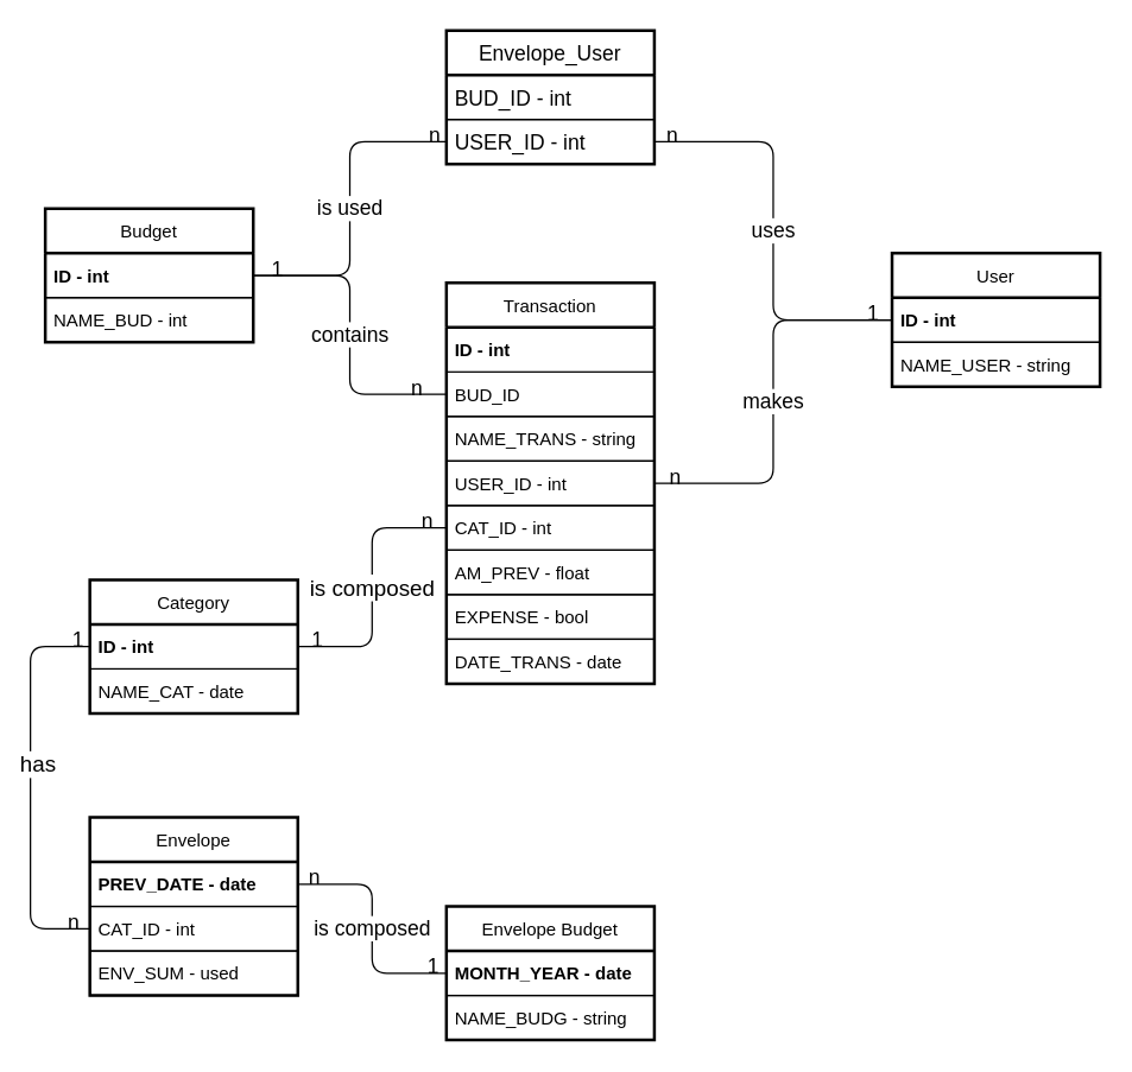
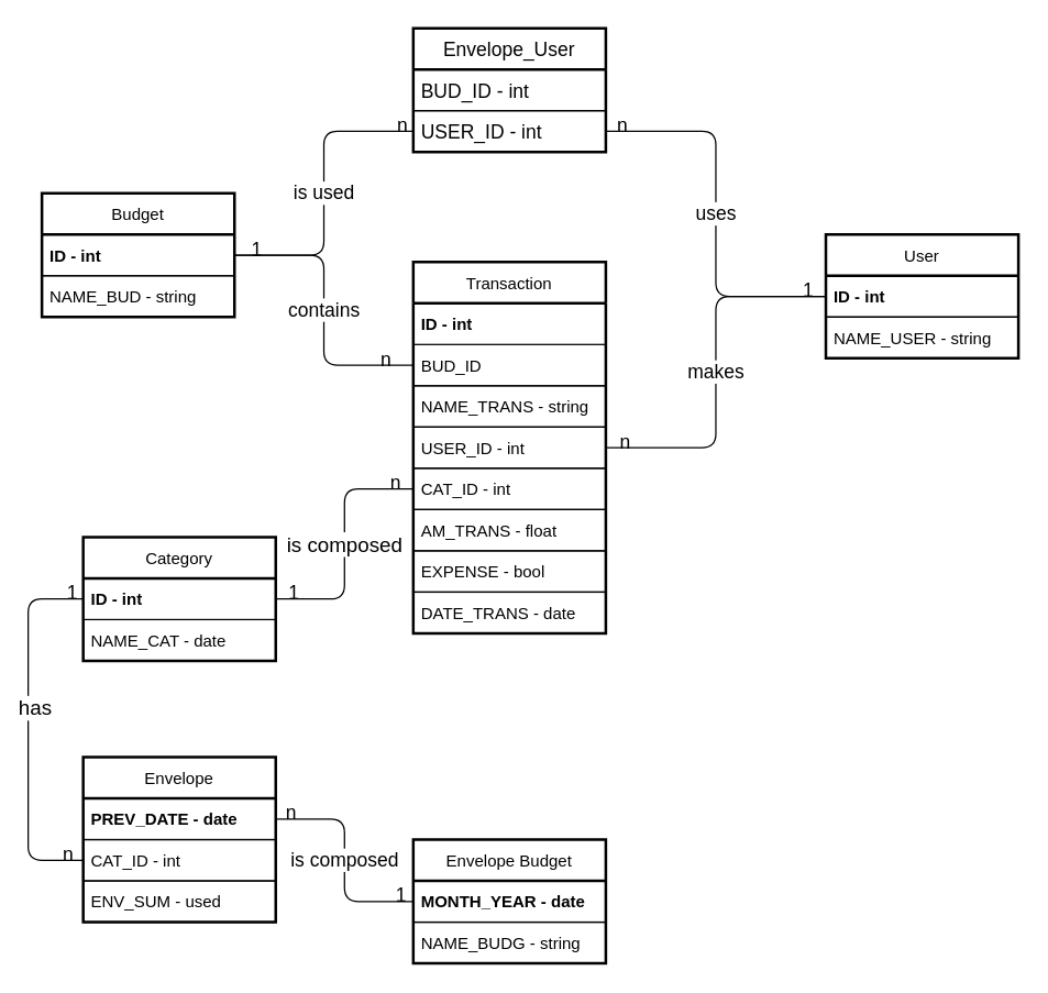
  <mxCell id="0" />
  <mxCell id="1" parent="0" />
  <mxCell id="2" value="Category" style="swimlane;fontStyle=0;childLayout=stackLayout;horizontal=1;startSize=30;horizontalStack=0;resizeParent=1;resizeParentMax=0;resizeLast=0;collapsible=1;marginBottom=0;strokeWidth=2;" parent="1" vertex="1"><mxGeometry x="60" y="390" width="140" height="90" as="geometry" /></mxCell>
  <mxCell id="3" value="ID - int" style="text;strokeColor=none;fillColor=none;align=left;verticalAlign=middle;spacingLeft=4;spacingRight=4;overflow=hidden;points=[[0,0.5],[1,0.5]];portConstraint=eastwest;rotatable=0;fontStyle=1" parent="2" vertex="1"><mxGeometry y="30" width="140" height="30" as="geometry" /></mxCell>
  <mxCell id="4" value="NAME_CAT - date" style="text;strokeColor=default;fillColor=none;align=left;verticalAlign=middle;spacingLeft=4;spacingRight=4;overflow=hidden;points=[[0,0.5],[1,0.5]];portConstraint=eastwest;rotatable=0;perimeterSpacing=0;" parent="2" vertex="1"><mxGeometry y="60" width="140" height="30" as="geometry" /></mxCell>
  <mxCell id="5" value="Transaction" style="swimlane;fontStyle=0;childLayout=stackLayout;horizontal=1;startSize=30;horizontalStack=0;resizeParent=1;resizeParentMax=0;resizeLast=0;collapsible=1;marginBottom=0;strokeWidth=2;" parent="1" vertex="1"><mxGeometry x="300" y="190" width="140" height="270" as="geometry" /></mxCell>
  <mxCell id="6" value="ID - int" style="text;strokeColor=none;fillColor=none;align=left;verticalAlign=middle;spacingLeft=4;spacingRight=4;overflow=hidden;points=[[0,0.5],[1,0.5]];portConstraint=eastwest;rotatable=0;fontStyle=1;strokeWidth=1;" parent="5" vertex="1"><mxGeometry y="30" width="140" height="30" as="geometry" /></mxCell>
  <mxCell id="7" value="BUD_ID" style="text;strokeColor=default;fillColor=none;align=left;verticalAlign=middle;spacingLeft=4;spacingRight=4;overflow=hidden;points=[[0,0.5],[1,0.5]];portConstraint=eastwest;rotatable=0;fontStyle=0;strokeWidth=1;" parent="5" vertex="1"><mxGeometry y="60" width="140" height="30" as="geometry" /></mxCell>
  <mxCell id="8" value="NAME_TRANS - string" style="text;strokeColor=default;fillColor=none;align=left;verticalAlign=middle;spacingLeft=4;spacingRight=4;overflow=hidden;points=[[0,0.5],[1,0.5]];portConstraint=eastwest;rotatable=0;strokeWidth=1;" parent="5" vertex="1"><mxGeometry y="90" width="140" height="30" as="geometry" /></mxCell>
  <mxCell id="9" value="USER_ID - int" style="text;strokeColor=default;fillColor=none;align=left;verticalAlign=middle;spacingLeft=4;spacingRight=4;overflow=hidden;points=[[0,0.5],[1,0.5]];portConstraint=eastwest;rotatable=0;strokeWidth=1;" parent="5" vertex="1"><mxGeometry y="120" width="140" height="30" as="geometry" /></mxCell>
  <mxCell id="10" value="CAT_ID - int" style="text;strokeColor=default;fillColor=none;align=left;verticalAlign=middle;spacingLeft=4;spacingRight=4;overflow=hidden;points=[[0,0.5],[1,0.5]];portConstraint=eastwest;rotatable=0;" parent="5" vertex="1"><mxGeometry y="150" width="140" height="30" as="geometry" /></mxCell>
- <mxCell id="11" value="AM_PREV - float" style="text;strokeColor=default;fillColor=none;align=left;verticalAlign=middle;spacingLeft=4;spacingRight=4;overflow=hidden;points=[[0,0.5],[1,0.5]];portConstraint=eastwest;rotatable=0;" parent="5" vertex="1"><mxGeometry y="180" width="140" height="30" as="geometry" /></mxCell>
+ <mxCell id="11" value="AM_TRANS - float" style="text;strokeColor=default;fillColor=none;align=left;verticalAlign=middle;spacingLeft=4;spacingRight=4;overflow=hidden;points=[[0,0.5],[1,0.5]];portConstraint=eastwest;rotatable=0;" parent="5" vertex="1"><mxGeometry y="180" width="140" height="30" as="geometry" /></mxCell>
  <mxCell id="12" value="EXPENSE - bool" style="text;strokeColor=default;fillColor=none;align=left;verticalAlign=middle;spacingLeft=4;spacingRight=4;overflow=hidden;points=[[0,0.5],[1,0.5]];portConstraint=eastwest;rotatable=0;" parent="5" vertex="1"><mxGeometry y="210" width="140" height="30" as="geometry" /></mxCell>
  <mxCell id="13" value="DATE_TRANS - date" style="text;strokeColor=default;fillColor=none;align=left;verticalAlign=middle;spacingLeft=4;spacingRight=4;overflow=hidden;points=[[0,0.5],[1,0.5]];portConstraint=eastwest;rotatable=0;" vertex="1" parent="5"><mxGeometry y="240" width="140" height="30" as="geometry" /></mxCell>
  <mxCell id="14" value="Budget" style="swimlane;fontStyle=0;childLayout=stackLayout;horizontal=1;startSize=30;horizontalStack=0;resizeParent=1;resizeParentMax=0;resizeLast=0;collapsible=1;marginBottom=0;strokeColor=default;strokeWidth=2;" parent="1" vertex="1"><mxGeometry x="30" y="140" width="140" height="90" as="geometry" /></mxCell>
  <mxCell id="15" value="ID - int" style="text;strokeColor=default;fillColor=none;align=left;verticalAlign=middle;spacingLeft=4;spacingRight=4;overflow=hidden;points=[[0,0.5],[1,0.5]];portConstraint=eastwest;rotatable=0;fontStyle=1" parent="14" vertex="1"><mxGeometry y="30" width="140" height="30" as="geometry" /></mxCell>
- <mxCell id="16" value="NAME_BUD - int" style="text;strokeColor=default;fillColor=none;align=left;verticalAlign=middle;spacingLeft=4;spacingRight=4;overflow=hidden;points=[[0,0.5],[1,0.5]];portConstraint=eastwest;rotatable=0;" parent="14" vertex="1"><mxGeometry y="60" width="140" height="30" as="geometry" /></mxCell>
+ <mxCell id="16" value="NAME_BUD - string" style="text;strokeColor=default;fillColor=none;align=left;verticalAlign=middle;spacingLeft=4;spacingRight=4;overflow=hidden;points=[[0,0.5],[1,0.5]];portConstraint=eastwest;rotatable=0;" parent="14" vertex="1"><mxGeometry y="60" width="140" height="30" as="geometry" /></mxCell>
  <mxCell id="17" value="User" style="swimlane;fontStyle=0;childLayout=stackLayout;horizontal=1;startSize=30;horizontalStack=0;resizeParent=1;resizeParentMax=0;resizeLast=0;collapsible=1;marginBottom=0;strokeColor=default;strokeWidth=2;" parent="1" vertex="1"><mxGeometry x="600" y="170" width="140" height="90" as="geometry" /></mxCell>
  <mxCell id="18" value="ID - int" style="text;strokeColor=default;fillColor=none;align=left;verticalAlign=middle;spacingLeft=4;spacingRight=4;overflow=hidden;points=[[0,0.5],[1,0.5]];portConstraint=eastwest;rotatable=0;fontStyle=1" parent="17" vertex="1"><mxGeometry y="30" width="140" height="30" as="geometry" /></mxCell>
  <mxCell id="19" value="NAME_USER - string" style="text;strokeColor=default;fillColor=none;align=left;verticalAlign=middle;spacingLeft=4;spacingRight=4;overflow=hidden;points=[[0,0.5],[1,0.5]];portConstraint=eastwest;rotatable=0;" parent="17" vertex="1"><mxGeometry y="60" width="140" height="30" as="geometry" /></mxCell>
  <mxCell id="20" value="&lt;font style=&quot;font-size: 14px&quot;&gt;makes&lt;/font&gt;" style="edgeStyle=orthogonalEdgeStyle;rounded=1;html=1;exitX=1;exitY=0.5;exitDx=0;exitDy=0;entryX=0;entryY=0.5;entryDx=0;entryDy=0;endArrow=none;endFill=0;" parent="1" source="9" target="18" edge="1"><mxGeometry relative="1" as="geometry" /></mxCell>
  <mxCell id="21" value="n" style="edgeLabel;html=1;align=center;verticalAlign=middle;resizable=0;points=[];fontSize=14;labelBackgroundColor=none;" parent="20" vertex="1" connectable="0"><mxGeometry x="-0.906" y="-1" relative="1" as="geometry"><mxPoint y="-6" as="offset" /></mxGeometry></mxCell>
  <mxCell id="22" value="1" style="edgeLabel;html=1;align=center;verticalAlign=middle;resizable=0;points=[];fontSize=14;labelBackgroundColor=none;" parent="20" vertex="1" connectable="0"><mxGeometry x="0.899" y="-2" relative="1" as="geometry"><mxPoint y="-7" as="offset" /></mxGeometry></mxCell>
  <mxCell id="23" value="&lt;font style=&quot;font-size: 15px&quot;&gt;is composed&lt;/font&gt;" style="edgeStyle=orthogonalEdgeStyle;rounded=1;html=1;exitX=0;exitY=0.5;exitDx=0;exitDy=0;entryX=1;entryY=0.5;entryDx=0;entryDy=0;endArrow=none;endFill=0;" parent="1" source="10" target="3" edge="1"><mxGeometry relative="1" as="geometry" /></mxCell>
  <mxCell id="24" value="1" style="edgeLabel;html=1;align=center;verticalAlign=middle;resizable=0;points=[];fontSize=14;labelBackgroundColor=none;" parent="23" vertex="1" connectable="0"><mxGeometry x="0.864" y="2" relative="1" as="geometry"><mxPoint y="-7" as="offset" /></mxGeometry></mxCell>
  <mxCell id="25" value="n" style="edgeLabel;html=1;align=center;verticalAlign=middle;resizable=0;points=[];fontSize=14;labelBackgroundColor=none;" parent="23" vertex="1" connectable="0"><mxGeometry x="-0.836" y="2" relative="1" as="geometry"><mxPoint x="1" y="-7" as="offset" /></mxGeometry></mxCell>
  <mxCell id="26" value="contains" style="edgeStyle=orthogonalEdgeStyle;rounded=1;html=1;fontSize=14;endArrow=none;endFill=0;" parent="1" source="15" target="7" edge="1"><mxGeometry relative="1" as="geometry" /></mxCell>
  <mxCell id="27" value="1" style="edgeLabel;html=1;align=center;verticalAlign=middle;resizable=0;points=[];fontSize=14;labelBackgroundColor=none;" parent="26" vertex="1" connectable="0"><mxGeometry x="-0.842" y="-2" relative="1" as="geometry"><mxPoint x="-2" y="-7" as="offset" /></mxGeometry></mxCell>
  <mxCell id="28" value="n" style="edgeLabel;html=1;align=center;verticalAlign=middle;resizable=0;points=[];fontSize=14;labelBackgroundColor=none;" parent="26" vertex="1" connectable="0"><mxGeometry x="0.798" relative="1" as="geometry"><mxPoint y="-5" as="offset" /></mxGeometry></mxCell>
  <mxCell id="29" value="is used" style="edgeStyle=orthogonalEdgeStyle;rounded=1;html=1;entryX=1;entryY=0.5;entryDx=0;entryDy=0;fontSize=14;endArrow=none;endFill=0;exitX=0;exitY=0.5;exitDx=0;exitDy=0;" parent="1" source="33" target="15" edge="1"><mxGeometry relative="1" as="geometry" /></mxCell>
  <mxCell id="30" value="n" style="edgeLabel;html=1;align=center;verticalAlign=middle;resizable=0;points=[];fontSize=14;labelBackgroundColor=none;" parent="29" vertex="1" connectable="0"><mxGeometry x="-0.944" y="-1" relative="1" as="geometry"><mxPoint x="-3" y="-4" as="offset" /></mxGeometry></mxCell>
  <mxCell id="31" value="Envelope_User" style="swimlane;fontStyle=0;childLayout=stackLayout;horizontal=1;startSize=30;horizontalStack=0;resizeParent=1;resizeParentMax=0;resizeLast=0;collapsible=1;marginBottom=0;fontSize=14;strokeColor=default;strokeWidth=2;" parent="1" vertex="1"><mxGeometry x="300" y="20" width="140" height="90" as="geometry" /></mxCell>
  <mxCell id="32" value="BUD_ID - int" style="text;strokeColor=default;fillColor=none;align=left;verticalAlign=middle;spacingLeft=4;spacingRight=4;overflow=hidden;points=[[0,0.5],[1,0.5]];portConstraint=eastwest;rotatable=0;fontSize=14;" parent="31" vertex="1"><mxGeometry y="30" width="140" height="30" as="geometry" /></mxCell>
  <mxCell id="33" value="USER_ID - int" style="text;strokeColor=default;fillColor=none;align=left;verticalAlign=middle;spacingLeft=4;spacingRight=4;overflow=hidden;points=[[0,0.5],[1,0.5]];portConstraint=eastwest;rotatable=0;fontSize=14;" parent="31" vertex="1"><mxGeometry y="60" width="140" height="30" as="geometry" /></mxCell>
  <mxCell id="34" value="uses" style="edgeStyle=orthogonalEdgeStyle;rounded=1;html=1;entryX=0;entryY=0.5;entryDx=0;entryDy=0;fontSize=14;endArrow=none;endFill=0;" parent="1" source="33" target="18" edge="1"><mxGeometry relative="1" as="geometry" /></mxCell>
  <mxCell id="35" value="n" style="edgeLabel;html=1;align=center;verticalAlign=middle;resizable=0;points=[];fontSize=14;labelBackgroundColor=none;" parent="34" vertex="1" connectable="0"><mxGeometry x="-0.924" y="1" relative="1" as="geometry"><mxPoint y="-4" as="offset" /></mxGeometry></mxCell>
  <mxCell id="36" value="Envelope Budget" style="swimlane;fontStyle=0;childLayout=stackLayout;horizontal=1;startSize=30;horizontalStack=0;resizeParent=1;resizeParentMax=0;resizeLast=0;collapsible=1;marginBottom=0;strokeWidth=2;" vertex="1" parent="1"><mxGeometry x="300" y="610" width="140" height="90" as="geometry" /></mxCell>
  <mxCell id="37" value="MONTH_YEAR - date" style="text;strokeColor=default;fillColor=none;align=left;verticalAlign=middle;spacingLeft=4;spacingRight=4;overflow=hidden;points=[[0,0.5],[1,0.5]];portConstraint=eastwest;rotatable=0;fontStyle=1" vertex="1" parent="36"><mxGeometry y="30" width="140" height="30" as="geometry" /></mxCell>
  <mxCell id="38" value="NAME_BUDG - string" style="text;strokeColor=default;fillColor=none;align=left;verticalAlign=middle;spacingLeft=4;spacingRight=4;overflow=hidden;points=[[0,0.5],[1,0.5]];portConstraint=eastwest;rotatable=0;" vertex="1" parent="36"><mxGeometry y="60" width="140" height="30" as="geometry" /></mxCell>
  <mxCell id="39" value="Envelope" style="swimlane;fontStyle=0;childLayout=stackLayout;horizontal=1;startSize=30;horizontalStack=0;resizeParent=1;resizeParentMax=0;resizeLast=0;collapsible=1;marginBottom=0;strokeWidth=2;" vertex="1" parent="1"><mxGeometry x="60" y="550" width="140" height="120" as="geometry" /></mxCell>
  <mxCell id="40" value="PREV_DATE - date" style="text;strokeColor=default;fillColor=none;align=left;verticalAlign=middle;spacingLeft=4;spacingRight=4;overflow=hidden;points=[[0,0.5],[1,0.5]];portConstraint=eastwest;rotatable=0;fontStyle=1" vertex="1" parent="39"><mxGeometry y="30" width="140" height="30" as="geometry" /></mxCell>
  <mxCell id="41" value="CAT_ID - int" style="text;strokeColor=default;fillColor=none;align=left;verticalAlign=middle;spacingLeft=4;spacingRight=4;overflow=hidden;points=[[0,0.5],[1,0.5]];portConstraint=eastwest;rotatable=0;" vertex="1" parent="39"><mxGeometry y="60" width="140" height="30" as="geometry" /></mxCell>
  <mxCell id="42" value="ENV_SUM - used" style="text;strokeColor=default;fillColor=none;align=left;verticalAlign=middle;spacingLeft=4;spacingRight=4;overflow=hidden;points=[[0,0.5],[1,0.5]];portConstraint=eastwest;rotatable=0;" vertex="1" parent="39"><mxGeometry y="90" width="140" height="30" as="geometry" /></mxCell>
  <mxCell id="43" style="edgeStyle=orthogonalEdgeStyle;html=1;exitX=1;exitY=0.5;exitDx=0;exitDy=0;entryX=0;entryY=0.5;entryDx=0;entryDy=0;endArrow=none;endFill=0;strokeColor=none;" edge="1" parent="1" source="40" target="36"><mxGeometry relative="1" as="geometry" /></mxCell>
  <mxCell id="44" value="&lt;font style=&quot;font-size: 14px&quot;&gt;is composed&lt;/font&gt;" style="edgeStyle=orthogonalEdgeStyle;html=1;exitX=1;exitY=0.5;exitDx=0;exitDy=0;entryX=0;entryY=0.5;entryDx=0;entryDy=0;endArrow=none;endFill=0;" edge="1" parent="1" source="40" target="36"><mxGeometry relative="1" as="geometry" /></mxCell>
  <mxCell id="45" value="1" style="edgeLabel;html=1;align=center;verticalAlign=middle;resizable=0;points=[];fontSize=14;labelBackgroundColor=none;" vertex="1" connectable="0" parent="44"><mxGeometry x="0.885" relative="1" as="geometry"><mxPoint x="-1" y="-5" as="offset" /></mxGeometry></mxCell>
  <mxCell id="46" value="n" style="edgeLabel;html=1;align=center;verticalAlign=middle;resizable=0;points=[];fontSize=14;labelBackgroundColor=none;" vertex="1" connectable="0" parent="44"><mxGeometry x="-0.92" y="-1" relative="1" as="geometry"><mxPoint x="4" y="-6" as="offset" /></mxGeometry></mxCell>
  <mxCell id="47" style="edgeStyle=orthogonalEdgeStyle;html=1;exitX=0;exitY=0.5;exitDx=0;exitDy=0;entryX=0;entryY=0.5;entryDx=0;entryDy=0;endArrow=none;endFill=0;" edge="1" parent="1" source="41" target="2"><mxGeometry relative="1" as="geometry"><Array as="points"><mxPoint x="20" y="625" /><mxPoint x="20" y="435" /></Array></mxGeometry></mxCell>
  <mxCell id="48" value="n" style="edgeLabel;html=1;align=center;verticalAlign=middle;resizable=0;points=[];fontSize=14;labelBackgroundColor=none;" vertex="1" connectable="0" parent="47"><mxGeometry x="-0.912" y="1" relative="1" as="geometry"><mxPoint y="-6" as="offset" /></mxGeometry></mxCell>
  <mxCell id="49" value="1" style="edgeLabel;html=1;align=center;verticalAlign=middle;resizable=0;points=[];fontSize=14;labelBackgroundColor=none;" vertex="1" connectable="0" parent="47"><mxGeometry x="0.934" y="-1" relative="1" as="geometry"><mxPoint y="-6" as="offset" /></mxGeometry></mxCell>
  <mxCell id="50" value="has" style="edgeLabel;html=1;align=center;verticalAlign=middle;resizable=0;points=[];fontSize=15;" vertex="1" connectable="0" parent="47"><mxGeometry x="0.125" y="-4" relative="1" as="geometry"><mxPoint as="offset" /></mxGeometry></mxCell>
